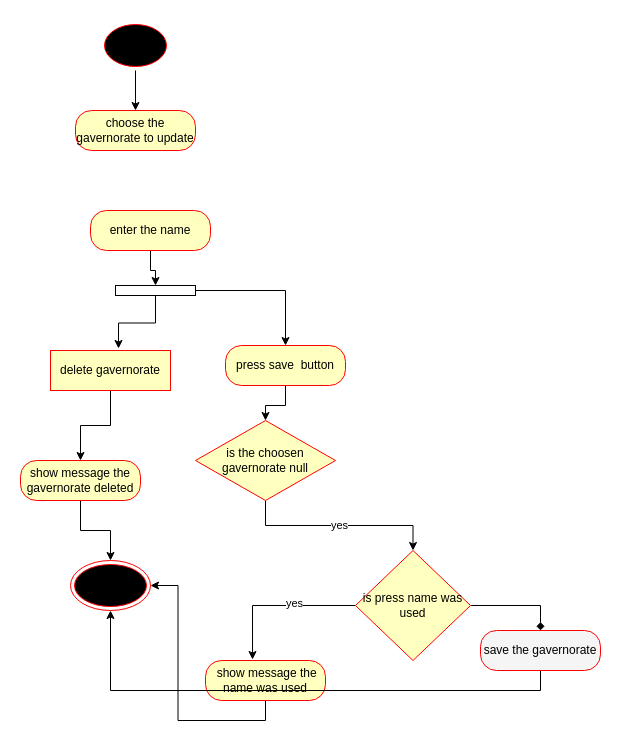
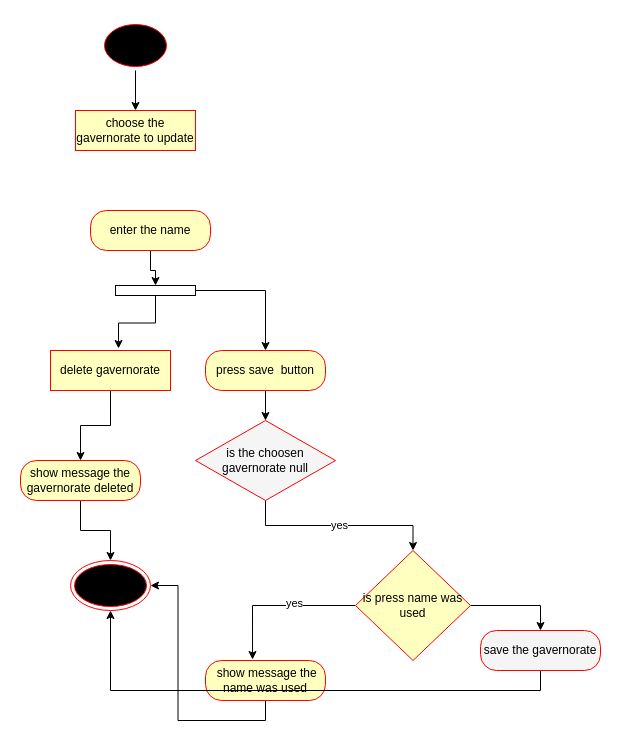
  <mxCell id="0" />
  <mxCell id="1" parent="0" />
  <mxCell id="2" style="edgeStyle=orthogonalEdgeStyle;rounded=0;orthogonalLoop=1;jettySize=auto;html=1;" parent="1" source="3" target="4" edge="1"><mxGeometry relative="1" as="geometry" /></mxCell>
  <mxCell id="3" value="" style="ellipse;html=1;shape=startState;fillColor=#000000;strokeColor=#ff0000;" parent="1" vertex="1"><mxGeometry x="100" y="20" width="70" height="50" as="geometry" /></mxCell>
- <mxCell id="4" value="choose the gavernorate to update" style="rounded=1;whiteSpace=wrap;html=1;arcSize=40;fontColor=#000000;fillColor=#ffffc0;strokeColor=#ff0000;" parent="1" vertex="1"><mxGeometry x="75" y="110" width="120" height="40" as="geometry" /></mxCell>
+ <mxCell id="4" value="choose the gavernorate to update" style="whiteSpace=wrap;html=1;arcSize=40;fontColor=#000000;fillColor=#ffffc0;strokeColor=#ff0000;rounded=0;" parent="1" vertex="1"><mxGeometry x="75" y="110" width="120" height="40" as="geometry" /></mxCell>
  <mxCell id="5" style="edgeStyle=orthogonalEdgeStyle;rounded=0;orthogonalLoop=1;jettySize=auto;html=1;entryX=0.567;entryY=-0.05;entryDx=0;entryDy=0;entryPerimeter=0;" parent="1" source="7" target="9" edge="1"><mxGeometry relative="1" as="geometry" /></mxCell>
  <mxCell id="6" style="edgeStyle=orthogonalEdgeStyle;rounded=0;orthogonalLoop=1;jettySize=auto;html=1;" parent="1" source="7" target="11" edge="1"><mxGeometry relative="1" as="geometry" /></mxCell>
  <mxCell id="7" value="" style="html=1;points=[];perimeter=orthogonalPerimeter;rotation=90;" parent="1" vertex="1"><mxGeometry x="150" y="250" width="10" height="80" as="geometry" /></mxCell>
  <mxCell id="8" style="edgeStyle=orthogonalEdgeStyle;rounded=0;orthogonalLoop=1;jettySize=auto;html=1;exitX=0.5;exitY=1;exitDx=0;exitDy=0;" parent="1" source="9" target="18" edge="1"><mxGeometry relative="1" as="geometry" /></mxCell>
  <mxCell id="9" value="delete gavernorate" style="whiteSpace=wrap;html=1;arcSize=40;fontColor=#000000;fillColor=#ffffc0;strokeColor=#ff0000;rounded=0;" parent="1" vertex="1"><mxGeometry x="50" y="350" width="120" height="40" as="geometry" /></mxCell>
  <mxCell id="10" value="" style="edgeStyle=orthogonalEdgeStyle;rounded=0;orthogonalLoop=1;jettySize=auto;html=1;" parent="1" source="11" target="13" edge="1"><mxGeometry relative="1" as="geometry" /></mxCell>
- <mxCell id="11" value="press save&amp;nbsp; button" style="rounded=1;whiteSpace=wrap;html=1;arcSize=40;fontColor=#000000;fillColor=#ffffc0;strokeColor=#ff0000;" parent="1" vertex="1"><mxGeometry x="225" y="345" width="120" height="40" as="geometry" /></mxCell>
+ <mxCell id="11" value="press save&amp;nbsp; button" style="rounded=1;whiteSpace=wrap;html=1;arcSize=40;fontColor=#000000;fillColor=#ffffc0;strokeColor=#ff0000;" parent="1" vertex="1"><mxGeometry x="205" y="350" width="120" height="40" as="geometry" /></mxCell>
  <mxCell id="12" value="yes" style="edgeStyle=orthogonalEdgeStyle;rounded=0;orthogonalLoop=1;jettySize=auto;html=1;exitX=0.5;exitY=1;exitDx=0;exitDy=0;entryX=0.5;entryY=0;entryDx=0;entryDy=0;" parent="1" source="13" target="22" edge="1"><mxGeometry relative="1" as="geometry"><mxPoint x="265" y="600" as="targetPoint" /></mxGeometry></mxCell>
- <mxCell id="13" value="is the choosen gavernorate null" style="rhombus;whiteSpace=wrap;html=1;fillColor=#ffffc0;strokeColor=#ff0000;" parent="1" vertex="1"><mxGeometry x="195" y="420" width="140" height="80" as="geometry" /></mxCell>
+ <mxCell id="13" value="is the choosen gavernorate null" style="rhombus;whiteSpace=wrap;html=1;fillColor=#f5f5f5;strokeColor=#ff0000;" parent="1" vertex="1"><mxGeometry x="195" y="420" width="140" height="80" as="geometry" /></mxCell>
  <mxCell id="14" style="edgeStyle=orthogonalEdgeStyle;rounded=0;orthogonalLoop=1;jettySize=auto;html=1;exitX=0.5;exitY=1;exitDx=0;exitDy=0;" parent="1" source="15" target="7" edge="1"><mxGeometry relative="1" as="geometry" /></mxCell>
  <mxCell id="15" value="enter the name" style="rounded=1;whiteSpace=wrap;html=1;arcSize=40;fontColor=#000000;fillColor=#ffffc0;strokeColor=#ff0000;" parent="1" vertex="1"><mxGeometry x="90" y="210" width="120" height="40" as="geometry" /></mxCell>
  <mxCell id="16" value="" style="ellipse;html=1;shape=endState;fillColor=#000000;strokeColor=#ff0000;" parent="1" vertex="1"><mxGeometry x="70" y="560" width="80" height="50" as="geometry" /></mxCell>
  <mxCell id="17" style="edgeStyle=orthogonalEdgeStyle;rounded=0;orthogonalLoop=1;jettySize=auto;html=1;exitX=0.5;exitY=1;exitDx=0;exitDy=0;" parent="1" source="18" target="16" edge="1"><mxGeometry relative="1" as="geometry" /></mxCell>
  <mxCell id="18" value="show message the gavernorate deleted" style="rounded=1;whiteSpace=wrap;html=1;arcSize=40;fontColor=#000000;fillColor=#ffffc0;strokeColor=#ff0000;" parent="1" vertex="1"><mxGeometry x="20" y="460" width="120" height="40" as="geometry" /></mxCell>
  <mxCell id="19" style="edgeStyle=orthogonalEdgeStyle;rounded=0;orthogonalLoop=1;jettySize=auto;html=1;exitX=0;exitY=0.5;exitDx=0;exitDy=0;entryX=0.392;entryY=-0.025;entryDx=0;entryDy=0;entryPerimeter=0;" parent="1" source="22" target="24" edge="1"><mxGeometry relative="1" as="geometry" /></mxCell>
  <mxCell id="20" value="yes" style="edgeLabel;html=1;align=center;verticalAlign=middle;resizable=0;points=[];" parent="19" vertex="1" connectable="0"><mxGeometry x="-0.21" y="-3" relative="1" as="geometry"><mxPoint as="offset" /></mxGeometry></mxCell>
- <mxCell id="21" style="edgeStyle=orthogonalEdgeStyle;rounded=0;orthogonalLoop=1;jettySize=auto;html=1;exitX=1;exitY=0.5;exitDx=0;exitDy=0;entryX=0.5;entryY=0;entryDx=0;entryDy=0;endArrow=diamond;" parent="1" source="22" target="26" edge="1"><mxGeometry relative="1" as="geometry" /></mxCell>
+ <mxCell id="21" style="edgeStyle=orthogonalEdgeStyle;rounded=0;orthogonalLoop=1;jettySize=auto;html=1;exitX=1;exitY=0.5;exitDx=0;exitDy=0;entryX=0.5;entryY=0;entryDx=0;entryDy=0;" parent="1" source="22" target="26" edge="1"><mxGeometry relative="1" as="geometry" /></mxCell>
  <mxCell id="22" value="is press name was used" style="rhombus;whiteSpace=wrap;html=1;fillColor=#ffffc0;strokeColor=#ff0000;" parent="1" vertex="1"><mxGeometry x="355" y="550" width="115" height="110" as="geometry" /></mxCell>
  <mxCell id="23" style="edgeStyle=orthogonalEdgeStyle;rounded=0;orthogonalLoop=1;jettySize=auto;html=1;exitX=0.5;exitY=1;exitDx=0;exitDy=0;entryX=1;entryY=0.5;entryDx=0;entryDy=0;" parent="1" source="24" target="16" edge="1"><mxGeometry relative="1" as="geometry" /></mxCell>
  <mxCell id="24" value="&amp;nbsp;show message the name was used" style="rounded=1;whiteSpace=wrap;html=1;arcSize=40;fontColor=#000000;fillColor=#ffffc0;strokeColor=#ff0000;" parent="1" vertex="1"><mxGeometry x="205" y="660" width="120" height="40" as="geometry" /></mxCell>
  <mxCell id="25" style="edgeStyle=orthogonalEdgeStyle;rounded=0;orthogonalLoop=1;jettySize=auto;html=1;exitX=0.5;exitY=1;exitDx=0;exitDy=0;" parent="1" source="26" target="16" edge="1"><mxGeometry relative="1" as="geometry" /></mxCell>
  <mxCell id="26" value="save the gavernorate" style="rounded=1;whiteSpace=wrap;html=1;arcSize=40;fontColor=#000000;fillColor=#f5f5f5;strokeColor=#ff0000;" parent="1" vertex="1"><mxGeometry x="480" y="630" width="120" height="40" as="geometry" /></mxCell>
